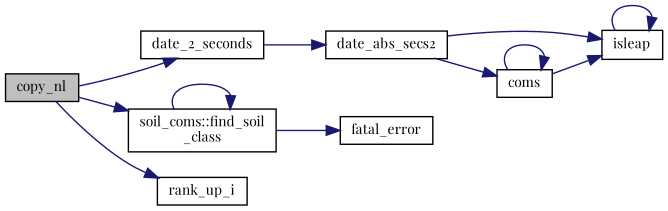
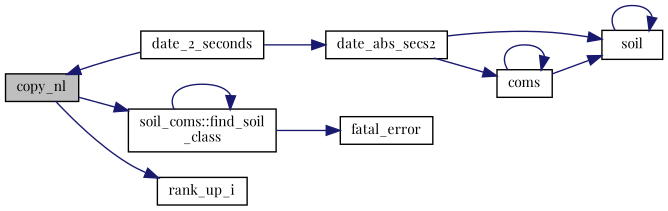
  digraph {
    fontname="Playfair Display"
    rankdir=LR
    node [color=black fillcolor=white fontname="Playfair Display" fontsize=10 shape=record style=filled]
    edge [color=midnightblue fontname="Playfair Display" fontsize=10 labelfontname=Helvetica labelfontsize=10 style=solid]
    n1 [fillcolor=grey75 fontcolor=black height=0.2 label=copy_nl width=0.4]
    n2 [height=0.2 label=date_2_seconds width=0.4]
    n3 [height=0.2 label="soil_coms::find_soil\l_class" width=0.4]
    n4 [height=0.2 label=rank_up_i width=0.4]
    n5 [height=0.2 label=date_abs_secs2 width=0.4]
    n6 [height=0.2 label=fatal_error width=0.4]
-   n7 [height=0.2 label=isleap width=0.4]
+   n7 [height=0.2 label=soil width=0.4]
    n8 [height=0.2 label=coms width=0.4]
-   n1 -> n2
+   n2 -> n1
    n1 -> n3
    n1 -> n4
    n2 -> n5
    n3 -> n3
    n3 -> n6
    n5 -> n7
    n5 -> n8
    n7 -> n7
    n8 -> n7
    n8 -> n8
  }
